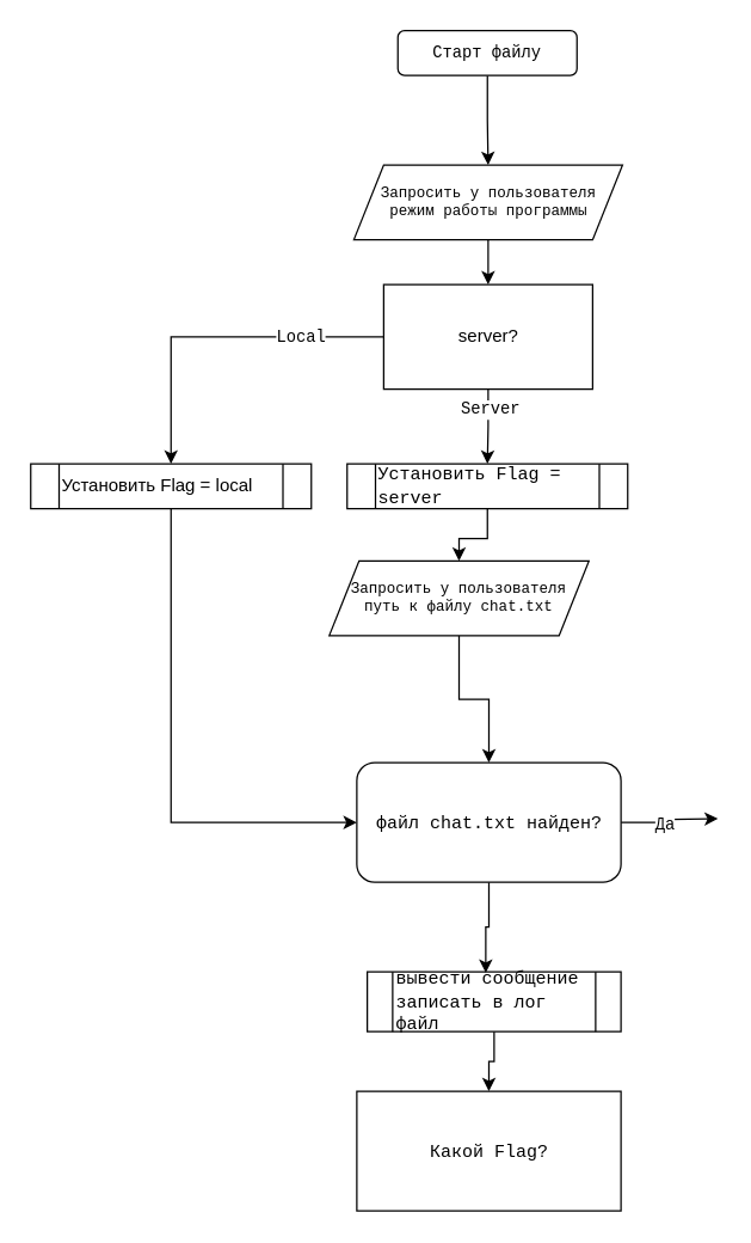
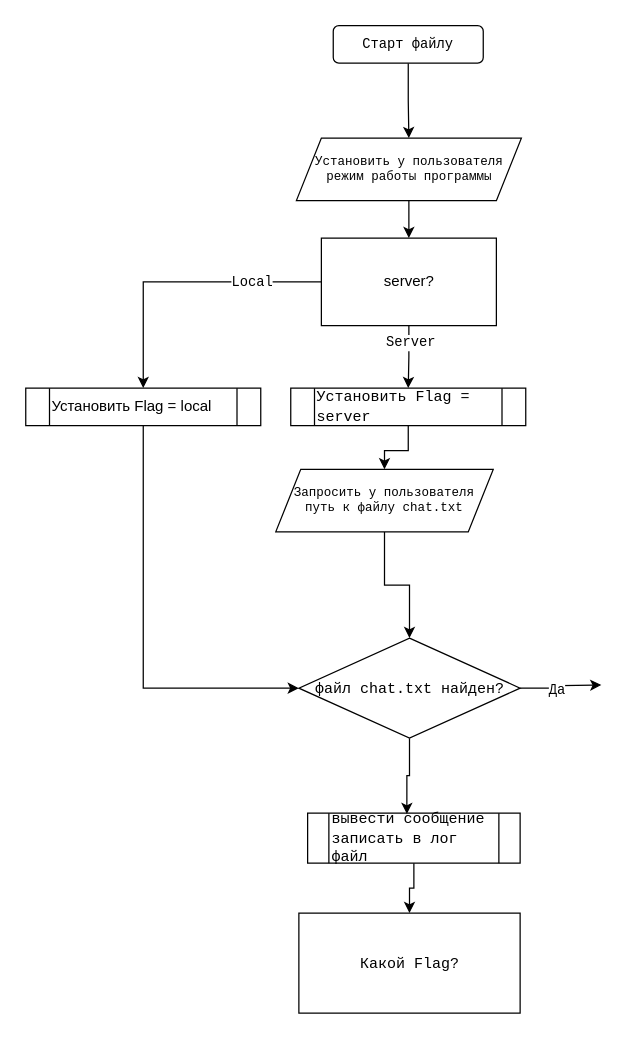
  <mxCell id="0" />
  <mxCell id="1" parent="0" />
  <mxCell id="2" style="edgeStyle=orthogonalEdgeStyle;rounded=0;orthogonalLoop=1;jettySize=auto;html=1;exitX=0.5;exitY=1;exitDx=0;exitDy=0;entryX=0.5;entryY=0;entryDx=0;entryDy=0;fontFamily=Courier New;fontSize=11;" edge="1" parent="1" source="3" target="23"><mxGeometry relative="1" as="geometry" /></mxCell>
  <mxCell id="3" value="&lt;div&gt;&lt;font face=&quot;Courier New&quot;&gt;вывести сообщение&lt;/font&gt;&lt;/div&gt;&lt;div&gt;&lt;font face=&quot;Courier New&quot;&gt;записать в лог файл&lt;br&gt;&lt;/font&gt; &lt;/div&gt;" style="shape=process;whiteSpace=wrap;html=1;backgroundOutline=1;align=left;" vertex="1" parent="1"><mxGeometry x="245.5" y="650" width="170" height="40" as="geometry" /></mxCell>
  <mxCell id="4" style="edgeStyle=orthogonalEdgeStyle;rounded=0;orthogonalLoop=1;jettySize=auto;html=1;exitX=0.5;exitY=1;exitDx=0;exitDy=0;entryX=0.5;entryY=0;entryDx=0;entryDy=0;fontFamily=Courier New;fontSize=11;" edge="1" parent="1" source="8" target="18"><mxGeometry relative="1" as="geometry" /></mxCell>
  <mxCell id="5" value="Server" style="edgeLabel;html=1;align=center;verticalAlign=middle;resizable=0;points=[];fontSize=11;fontFamily=Courier New;" vertex="1" connectable="0" parent="4"><mxGeometry x="-0.466" y="1" relative="1" as="geometry"><mxPoint as="offset" /></mxGeometry></mxCell>
  <mxCell id="6" style="edgeStyle=orthogonalEdgeStyle;rounded=0;orthogonalLoop=1;jettySize=auto;html=1;exitX=0;exitY=0.5;exitDx=0;exitDy=0;entryX=0.5;entryY=0;entryDx=0;entryDy=0;fontFamily=Courier New;fontSize=11;" edge="1" parent="1" source="8" target="20"><mxGeometry relative="1" as="geometry"><Array as="points"><mxPoint x="114" y="225" /></Array></mxGeometry></mxCell>
  <mxCell id="7" value="Local" style="edgeLabel;html=1;align=center;verticalAlign=middle;resizable=0;points=[];fontSize=11;fontFamily=Courier New;" vertex="1" connectable="0" parent="6"><mxGeometry x="-0.509" relative="1" as="geometry"><mxPoint as="offset" /></mxGeometry></mxCell>
  <mxCell id="8" value="server?" style="whiteSpace=wrap;html=1;rounded=0;" vertex="1" parent="1"><mxGeometry x="256.5" y="190" width="140" height="70" as="geometry" /></mxCell>
  <mxCell id="9" style="edgeStyle=orthogonalEdgeStyle;rounded=0;orthogonalLoop=1;jettySize=auto;html=1;exitX=0.5;exitY=1;exitDx=0;exitDy=0;entryX=0.5;entryY=0;entryDx=0;entryDy=0;fontFamily=Courier New;fontSize=11;" edge="1" parent="1" source="10" target="8"><mxGeometry relative="1" as="geometry" /></mxCell>
- <mxCell id="10" value="Запросить у пользователя режим работы программы" style="shape=parallelogram;perimeter=parallelogramPerimeter;whiteSpace=wrap;html=1;fixedSize=1;fontFamily=Courier New;fontSize=10;" vertex="1" parent="1"><mxGeometry x="236.5" y="110" width="180" height="50" as="geometry" /></mxCell>
+ <mxCell id="10" value="Установить у пользователя режим работы программы" style="shape=parallelogram;perimeter=parallelogramPerimeter;whiteSpace=wrap;html=1;fixedSize=1;fontFamily=Courier New;fontSize=10;" vertex="1" parent="1"><mxGeometry x="236.5" y="110" width="180" height="50" as="geometry" /></mxCell>
  <mxCell id="11" style="edgeStyle=orthogonalEdgeStyle;rounded=0;orthogonalLoop=1;jettySize=auto;html=1;exitX=0.5;exitY=1;exitDx=0;exitDy=0;entryX=0.5;entryY=0;entryDx=0;entryDy=0;fontFamily=Courier New;fontSize=11;" edge="1" parent="1" source="12" target="16"><mxGeometry relative="1" as="geometry" /></mxCell>
  <mxCell id="12" value="Запросить у пользователя путь к файлу chat.txt" style="shape=parallelogram;perimeter=parallelogramPerimeter;whiteSpace=wrap;html=1;fixedSize=1;fontFamily=Courier New;fontSize=10;" vertex="1" parent="1"><mxGeometry x="220" y="375" width="174" height="50" as="geometry" /></mxCell>
  <mxCell id="13" style="edgeStyle=orthogonalEdgeStyle;rounded=0;orthogonalLoop=1;jettySize=auto;html=1;exitX=1;exitY=0.5;exitDx=0;exitDy=0;fontFamily=Courier New;fontSize=11;" edge="1" parent="1" source="16"><mxGeometry relative="1" as="geometry"><mxPoint x="480.5" y="547.5" as="targetPoint" /></mxGeometry></mxCell>
  <mxCell id="14" value="Да" style="edgeLabel;html=1;align=center;verticalAlign=middle;resizable=0;points=[];fontSize=11;fontFamily=Courier New;" vertex="1" connectable="0" parent="13"><mxGeometry x="-0.14" y="-1" relative="1" as="geometry"><mxPoint as="offset" /></mxGeometry></mxCell>
  <mxCell id="15" style="edgeStyle=orthogonalEdgeStyle;rounded=0;orthogonalLoop=1;jettySize=auto;html=1;exitX=0.5;exitY=1;exitDx=0;exitDy=0;entryX=0.467;entryY=0.017;entryDx=0;entryDy=0;entryPerimeter=0;fontFamily=Courier New;fontSize=11;" edge="1" parent="1" source="16" target="3"><mxGeometry relative="1" as="geometry" /></mxCell>
- <mxCell id="16" value="&lt;font face=&quot;Courier New&quot;&gt;файл chat.txt найден?&lt;/font&gt;" style="whiteSpace=wrap;html=1;rounded=1;" vertex="1" parent="1"><mxGeometry x="238.5" y="510" width="177" height="80" as="geometry" /></mxCell>
+ <mxCell id="16" value="&lt;font face=&quot;Courier New&quot;&gt;файл chat.txt найден?&lt;/font&gt;" style="rhombus;whiteSpace=wrap;html=1;" vertex="1" parent="1"><mxGeometry x="238.5" y="510" width="177" height="80" as="geometry" /></mxCell>
  <mxCell id="17" style="edgeStyle=orthogonalEdgeStyle;rounded=0;orthogonalLoop=1;jettySize=auto;html=1;exitX=0.5;exitY=1;exitDx=0;exitDy=0;fontFamily=Courier New;fontSize=11;" edge="1" parent="1" source="18" target="12"><mxGeometry relative="1" as="geometry" /></mxCell>
  <mxCell id="18" value="&lt;font face=&quot;Courier New&quot;&gt;Установить Flag = server&lt;/font&gt;" style="shape=process;whiteSpace=wrap;html=1;backgroundOutline=1;align=left;" vertex="1" parent="1"><mxGeometry x="232" y="310" width="188" height="30" as="geometry" /></mxCell>
  <mxCell id="19" style="edgeStyle=orthogonalEdgeStyle;rounded=0;orthogonalLoop=1;jettySize=auto;html=1;exitX=0.5;exitY=1;exitDx=0;exitDy=0;entryX=0;entryY=0.5;entryDx=0;entryDy=0;fontFamily=Courier New;fontSize=11;" edge="1" parent="1" source="20" target="16"><mxGeometry relative="1" as="geometry" /></mxCell>
  <mxCell id="20" value="Установить Flag = local" style="shape=process;whiteSpace=wrap;html=1;backgroundOutline=1;align=left;" vertex="1" parent="1"><mxGeometry x="20" y="310" width="188" height="30" as="geometry" /></mxCell>
  <mxCell id="21" style="edgeStyle=orthogonalEdgeStyle;rounded=0;orthogonalLoop=1;jettySize=auto;html=1;exitX=0.5;exitY=1;exitDx=0;exitDy=0;fontFamily=Courier New;fontSize=11;" edge="1" parent="1" source="22" target="10"><mxGeometry relative="1" as="geometry" /></mxCell>
  <mxCell id="22" value="Старт файлу" style="rounded=1;whiteSpace=wrap;html=1;fontFamily=Courier New;fontSize=11;" vertex="1" parent="1"><mxGeometry x="266" y="20" width="120" height="30" as="geometry" /></mxCell>
  <mxCell id="23" value="&lt;font face=&quot;Courier New&quot;&gt;Какой Flag?&lt;/font&gt;" style="whiteSpace=wrap;html=1;rounded=0;" vertex="1" parent="1"><mxGeometry x="238.5" y="730" width="177" height="80" as="geometry" /></mxCell>
